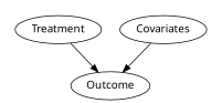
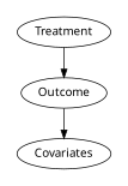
  digraph {
    fontname="Noto Sans"
    rank=same
    node [fontname="Noto Sans"]
    edge [arrowsize=1 fontname="Noto Sans"]
    n1 [label=Treatment]
    n2 [label=Covariates]
    n3 [label=Outcome]
    subgraph cluster_1 {
      color=white
      n1
    }
    subgraph cluster_2 {
      color=white
      n2
    }
    n1 -> n3
-   n2 -> n3
+   n3 -> n2
  }
